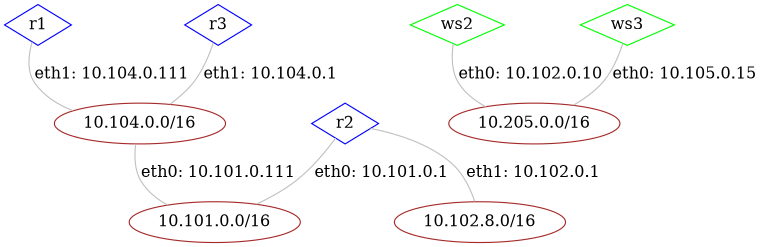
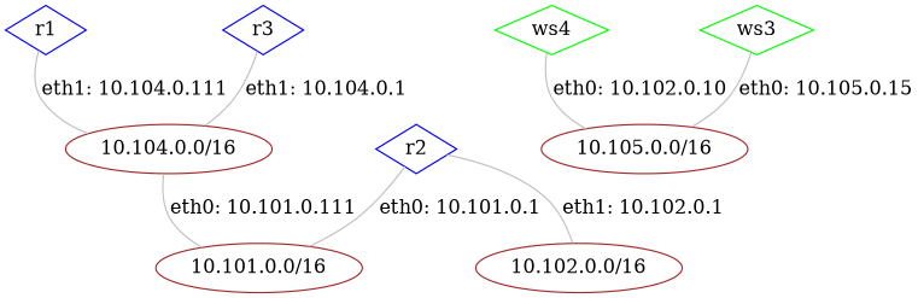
  graph {
    node [color=brown shape=diamond]
    edge [color=gray]
    r1 [color=blue]
    n2 [label="10.104.0.0/16" shape=ellipse]
    n3 [label="10.101.0.0/16" shape=ellipse]
    r2 [color=blue]
-   n5 [label="10.102.8.0/16" shape=ellipse]
+   n5 [label="10.102.0.0/16" shape=ellipse]
    r3 [color=blue]
-   n7 [label="10.205.0.0/16" shape=ellipse]
-   ws2 [color=green]
+   n7 [label="10.105.0.0/16" shape=ellipse]
+   ws2 [color=green label=ws4]
    ws3 [color=green]
    r1 -- n2 [label="eth1: 10.104.0.111"]
    n2 -- n3 [label="eth0: 10.101.0.111"]
    r2 -- n3 [label="eth0: 10.101.0.1"]
    r2 -- n5 [label="eth1: 10.102.0.1"]
    r3 -- n2 [label="eth1: 10.104.0.1"]
    ws2 -- n7 [label="eth0: 10.102.0.10"]
    ws3 -- n7 [label="eth0: 10.105.0.15"]
  }
